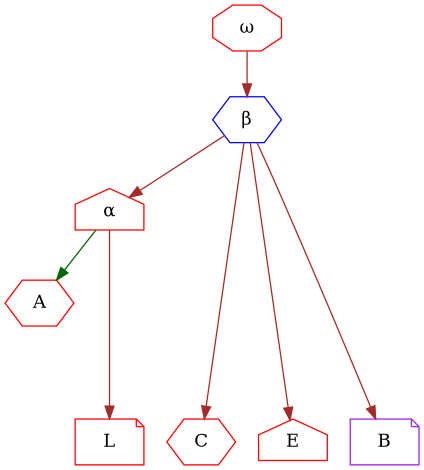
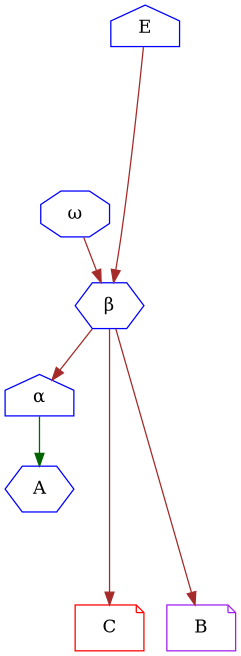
  digraph {
    splines=true
    style=invis
    node [color=blue shape=note]
    edge [color=brown]
-   n1 [color=red label="ω" shape=octagon]
+   n1 [label="ω" shape=octagon]
    n2 [label="β" shape=hexagon]
-   n3 [color=red label="α" shape=house]
-   n4 [color=red label=A shape=hexagon]
-   n5 [color=red label=L]
-   n6 [color=red label=C shape=hexagon]
-   n7 [color=red label=E shape=house]
+   n3 [label="α" shape=house]
+   n4 [label=A shape=hexagon]
+   n6 [color=red label=C]
+   n7 [label=E shape=house]
    n8 [color=purple label=B]
    n1 -> n2
    n2 -> n3
    n2 -> n6 [minlen=4]
-   n2 -> n7 [minlen=4]
+   n7 -> n2 [minlen=4]
    n2 -> n8 [minlen=4]
    n3 -> n4 [color=darkgreen]
-   n3 -> n5 [minlen=3]
  }
